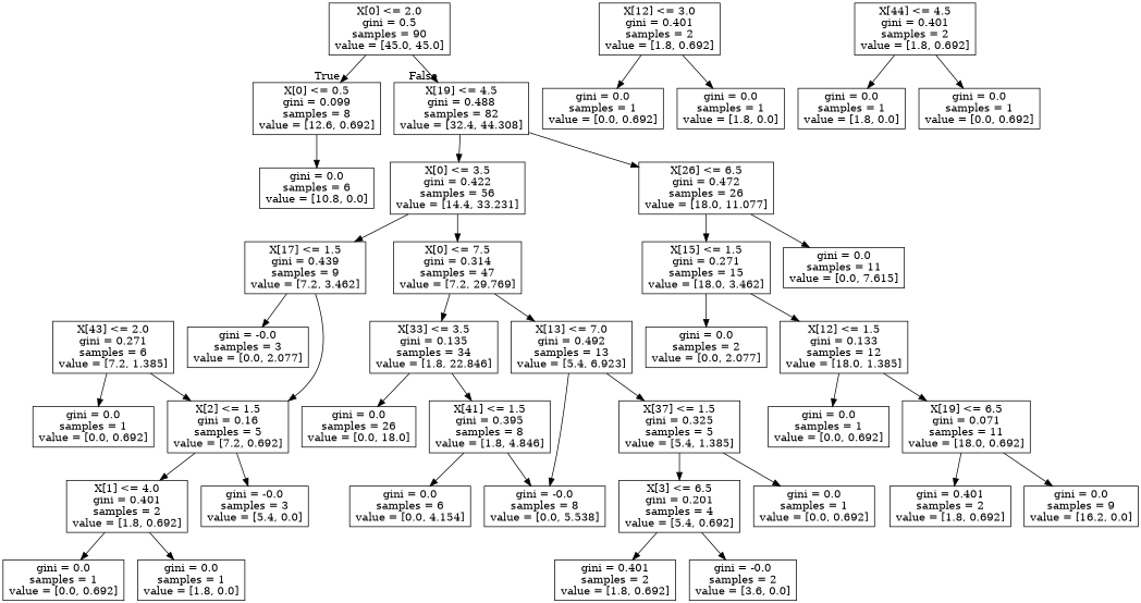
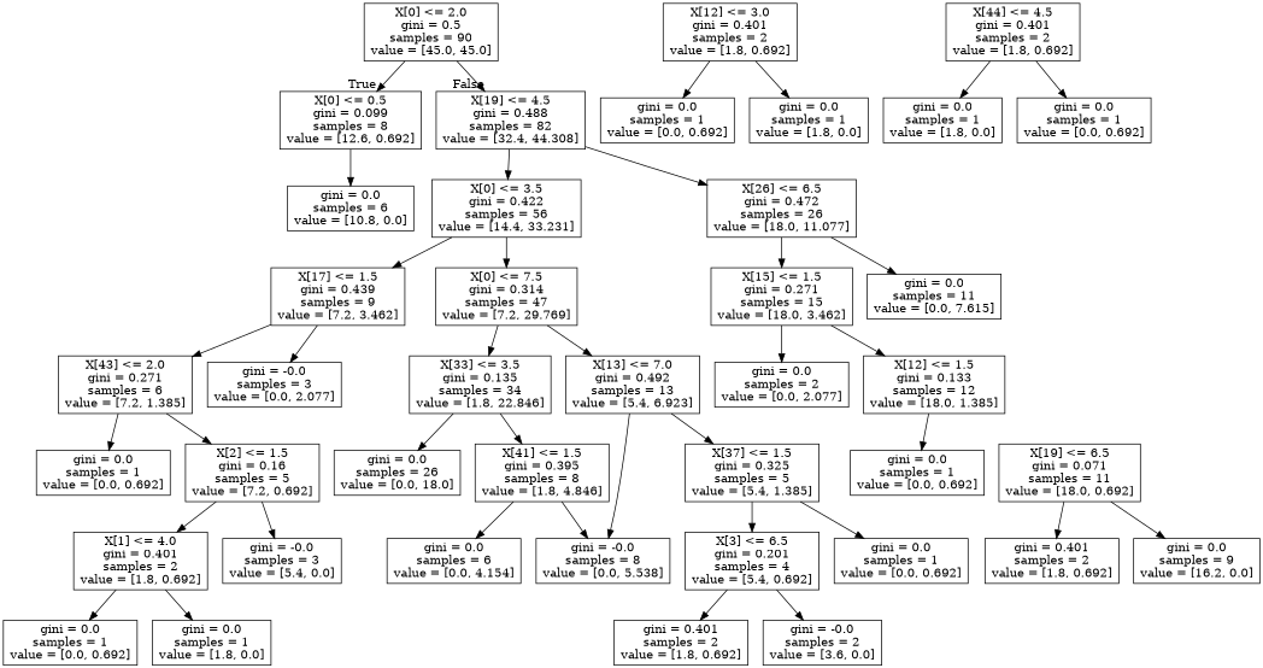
  digraph {
    node [shape=box]
    n1 [label="X[0] <= 2.0\ngini = 0.5\nsamples = 90\nvalue = [45.0, 45.0]"]
    n2 [label="X[0] <= 0.5\ngini = 0.099\nsamples = 8\nvalue = [12.6, 0.692]"]
    n3 [label="X[19] <= 4.5\ngini = 0.488\nsamples = 82\nvalue = [32.4, 44.308]"]
    n4 [label="gini = 0.0\nsamples = 6\nvalue = [10.8, 0.0]"]
    n5 [label="X[0] <= 3.5\ngini = 0.422\nsamples = 56\nvalue = [14.4, 33.231]"]
    n6 [label="X[26] <= 6.5\ngini = 0.472\nsamples = 26\nvalue = [18.0, 11.077]"]
    n7 [label="X[12] <= 3.0\ngini = 0.401\nsamples = 2\nvalue = [1.8, 0.692]"]
    n8 [label="gini = 0.0\nsamples = 1\nvalue = [0.0, 0.692]"]
    n9 [label="gini = 0.0\nsamples = 1\nvalue = [1.8, 0.0]"]
    n10 [label="X[17] <= 1.5\ngini = 0.439\nsamples = 9\nvalue = [7.2, 3.462]"]
    n11 [label="X[0] <= 7.5\ngini = 0.314\nsamples = 47\nvalue = [7.2, 29.769]"]
    n12 [label="X[15] <= 1.5\ngini = 0.271\nsamples = 15\nvalue = [18.0, 3.462]"]
    n13 [label="gini = 0.0\nsamples = 11\nvalue = [0.0, 7.615]"]
    n14 [label="X[43] <= 2.0\ngini = 0.271\nsamples = 6\nvalue = [7.2, 1.385]"]
    n15 [label="gini = -0.0\nsamples = 3\nvalue = [0.0, 2.077]"]
    n16 [label="X[33] <= 3.5\ngini = 0.135\nsamples = 34\nvalue = [1.8, 22.846]"]
    n17 [label="X[13] <= 7.0\ngini = 0.492\nsamples = 13\nvalue = [5.4, 6.923]"]
    n18 [label="X[2] <= 1.5\ngini = 0.16\nsamples = 5\nvalue = [7.2, 0.692]"]
    n19 [label="gini = 0.0\nsamples = 1\nvalue = [0.0, 0.692]"]
    n20 [label="X[1] <= 4.0\ngini = 0.401\nsamples = 2\nvalue = [1.8, 0.692]"]
    n21 [label="gini = -0.0\nsamples = 3\nvalue = [5.4, 0.0]"]
    n22 [label="gini = 0.0\nsamples = 1\nvalue = [0.0, 0.692]"]
    n23 [label="gini = 0.0\nsamples = 1\nvalue = [1.8, 0.0]"]
    n24 [label="gini = 0.0\nsamples = 26\nvalue = [0.0, 18.0]"]
    n25 [label="X[41] <= 1.5\ngini = 0.395\nsamples = 8\nvalue = [1.8, 4.846]"]
    n26 [label="gini = -0.0\nsamples = 8\nvalue = [0.0, 5.538]"]
    n27 [label="X[37] <= 1.5\ngini = 0.325\nsamples = 5\nvalue = [5.4, 1.385]"]
    n28 [label="gini = 0.0\nsamples = 6\nvalue = [0.0, 4.154]"]
    n29 [label="X[44] <= 4.5\ngini = 0.401\nsamples = 2\nvalue = [1.8, 0.692]"]
    n30 [label="gini = 0.0\nsamples = 1\nvalue = [1.8, 0.0]"]
    n31 [label="gini = 0.0\nsamples = 1\nvalue = [0.0, 0.692]"]
    n32 [label="X[3] <= 6.5\ngini = 0.201\nsamples = 4\nvalue = [5.4, 0.692]"]
    n33 [label="gini = 0.0\nsamples = 1\nvalue = [0.0, 0.692]"]
    n34 [label="gini = 0.401\nsamples = 2\nvalue = [1.8, 0.692]"]
    n35 [label="gini = -0.0\nsamples = 2\nvalue = [3.6, 0.0]"]
    n36 [label="gini = 0.0\nsamples = 2\nvalue = [0.0, 2.077]"]
    n37 [label="X[12] <= 1.5\ngini = 0.133\nsamples = 12\nvalue = [18.0, 1.385]"]
    n38 [label="gini = 0.0\nsamples = 1\nvalue = [0.0, 0.692]"]
    n39 [label="X[19] <= 6.5\ngini = 0.071\nsamples = 11\nvalue = [18.0, 0.692]"]
    n40 [label="gini = 0.401\nsamples = 2\nvalue = [1.8, 0.692]"]
    n41 [label="gini = 0.0\nsamples = 9\nvalue = [16.2, 0.0]"]
    n1 -> n2 [headlabel=True labelangle=45 labeldistance=2.5]
    n1 -> n3 [headlabel=False labelangle=-45 labeldistance=2.5]
    n2 -> n4
    n3 -> n5
    n3 -> n6
    n5 -> n10
    n5 -> n11
    n6 -> n12
    n6 -> n13
    n7 -> n8
    n7 -> n9
-   n10 -> n18
+   n10 -> n14
    n10 -> n15
    n11 -> n16
    n11 -> n17
    n12 -> n36
    n12 -> n37
    n14 -> n18
    n14 -> n19
    n16 -> n24
    n16 -> n25
    n17 -> n26
    n17 -> n27
    n18 -> n20
    n18 -> n21
    n20 -> n22
    n20 -> n23
    n25 -> n26
    n25 -> n28
    n27 -> n32
    n27 -> n33
    n29 -> n30
    n29 -> n31
    n32 -> n34
    n32 -> n35
    n37 -> n38
-   n37 -> n39
    n39 -> n40
    n39 -> n41
  }
